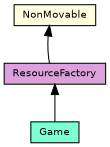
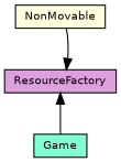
  digraph {
    node [color=black fontname=Helvetica fontsize=10 shape=record style=filled]
    edge [color=black dir=back fontname=Helvetica fontsize=10 labelfontname=Helvetica labelfontsize=10 style=solid]
    n1 [fillcolor=lightyellow fontcolor=black height=0.2 label=NonMovable width=0.4]
    n2 [fillcolor=plum height=0.2 label=ResourceFactory width=0.4]
    n3 [fillcolor=aquamarine height=0.2 label=Game width=0.4]
-   n1 -> n2
+   n2 -> n1
    n2 -> n3
  }
